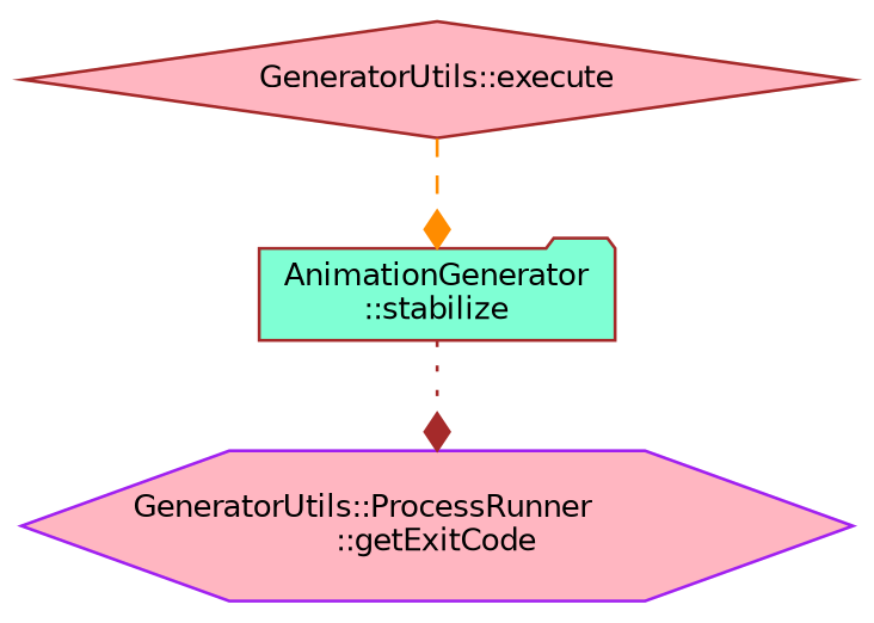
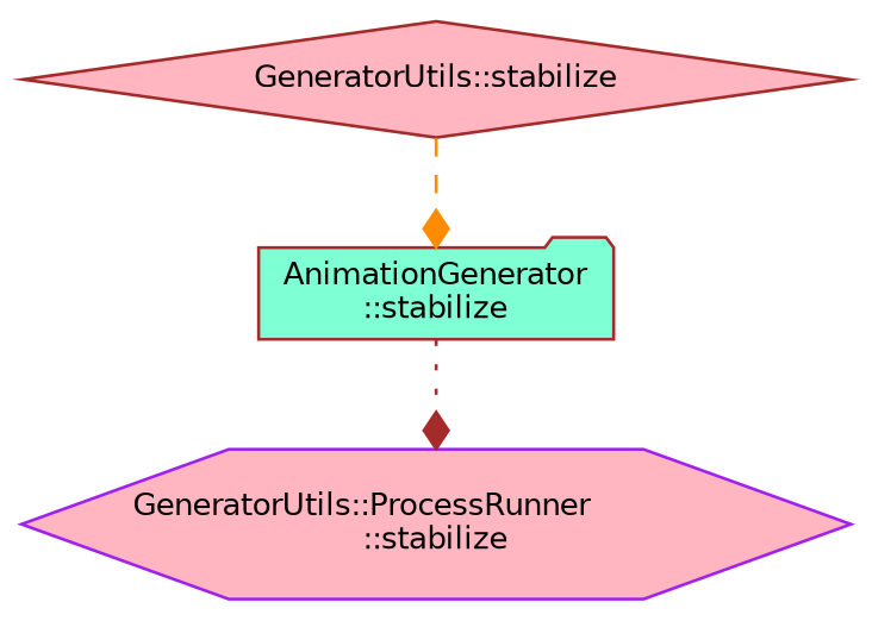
  digraph {
    rankdir=TB
    node [color=brown fillcolor=lightpink fontname=Helvetica fontsize=10 style=filled]
    edge [arrowhead=diamond fontname=Helvetica fontsize=10 labelfontname=Helvetica labelfontsize=10]
    n1 [fillcolor=aquamarine fontcolor=black height=0.2 label="AnimationGenerator\l::stabilize" shape=folder width=0.4]
-   n2 [color=purple height=0.2 label="GeneratorUtils::ProcessRunner\l::getExitCode" shape=hexagon width=0.4]
-   n3 [height=0.2 label="GeneratorUtils::execute" shape=diamond width=0.4]
+   n2 [color=purple height=0.2 label="GeneratorUtils::ProcessRunner\l::stabilize" shape=hexagon width=0.4]
+   n3 [height=0.2 label="GeneratorUtils::stabilize" shape=diamond width=0.4]
    n1 -> n2 [color=brown style=dotted]
    n3 -> n1 [color=darkorange style=dashed]
  }
